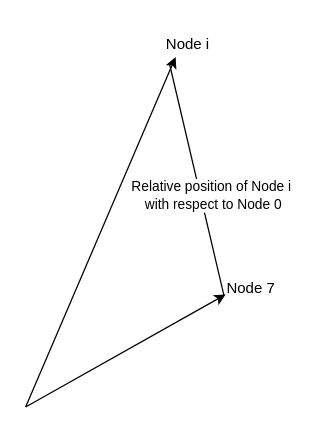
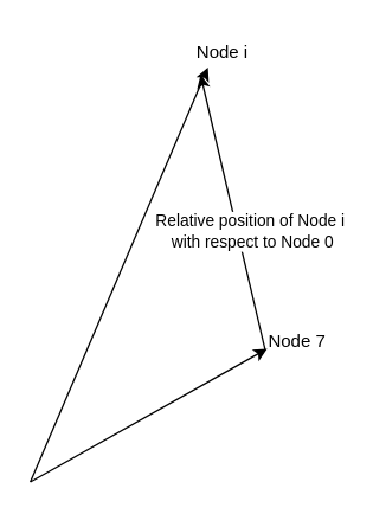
  <mxCell id="0" />
  <mxCell id="1" parent="0" />
  <mxCell id="2" value="" style="endArrow=classic;html=1;rounded=0;" edge="1" parent="1"><mxGeometry width="50" height="50" relative="1" as="geometry"><mxPoint x="20" y="325" as="sourcePoint" /><mxPoint x="180" y="235" as="targetPoint" /></mxGeometry></mxCell>
  <mxCell id="3" value="Node 7" style="text;html=1;align=center;verticalAlign=middle;resizable=0;points=[];autosize=1;strokeColor=none;fillColor=none;" vertex="1" parent="1"><mxGeometry x="170" y="215" width="60" height="30" as="geometry" /></mxCell>
  <mxCell id="4" value="" style="endArrow=classic;html=1;rounded=0;" edge="1" parent="1"><mxGeometry width="50" height="50" relative="1" as="geometry"><mxPoint x="20" y="325" as="sourcePoint" /><mxPoint x="140" y="45" as="targetPoint" /></mxGeometry></mxCell>
  <mxCell id="5" value="Node i" style="text;html=1;align=center;verticalAlign=middle;whiteSpace=wrap;rounded=0;" vertex="1" parent="1"><mxGeometry x="120" y="20" width="60" height="30" as="geometry" /></mxCell>
- <mxCell id="6" value="" style="endArrow=none;html=1;rounded=0;exitX=0.144;exitY=0.69;exitDx=0;exitDy=0;exitPerimeter=0;entryX=0.25;entryY=1;entryDx=0;entryDy=0;" edge="1" parent="1" source="3" target="5"><mxGeometry width="50" height="50" relative="1" as="geometry"><mxPoint x="170" y="215" as="sourcePoint" /><mxPoint x="220" y="165" as="targetPoint" /></mxGeometry></mxCell>
+ <mxCell id="6" value="" style="endArrow=classic;html=1;rounded=0;exitX=0.144;exitY=0.69;exitDx=0;exitDy=0;exitPerimeter=0;entryX=0.25;entryY=1;entryDx=0;entryDy=0;" edge="1" parent="1" source="3" target="5"><mxGeometry width="50" height="50" relative="1" as="geometry"><mxPoint x="170" y="215" as="sourcePoint" /><mxPoint x="220" y="165" as="targetPoint" /></mxGeometry></mxCell>
  <mxCell id="7" value="Relative position of Node i&amp;nbsp;&lt;div&gt;with respect to Node 0&lt;/div&gt;" style="edgeLabel;html=1;align=center;verticalAlign=middle;resizable=0;points=[];" vertex="1" connectable="0" parent="6"><mxGeometry x="0.13" y="-2" relative="1" as="geometry"><mxPoint x="14" y="25" as="offset" /></mxGeometry></mxCell>
